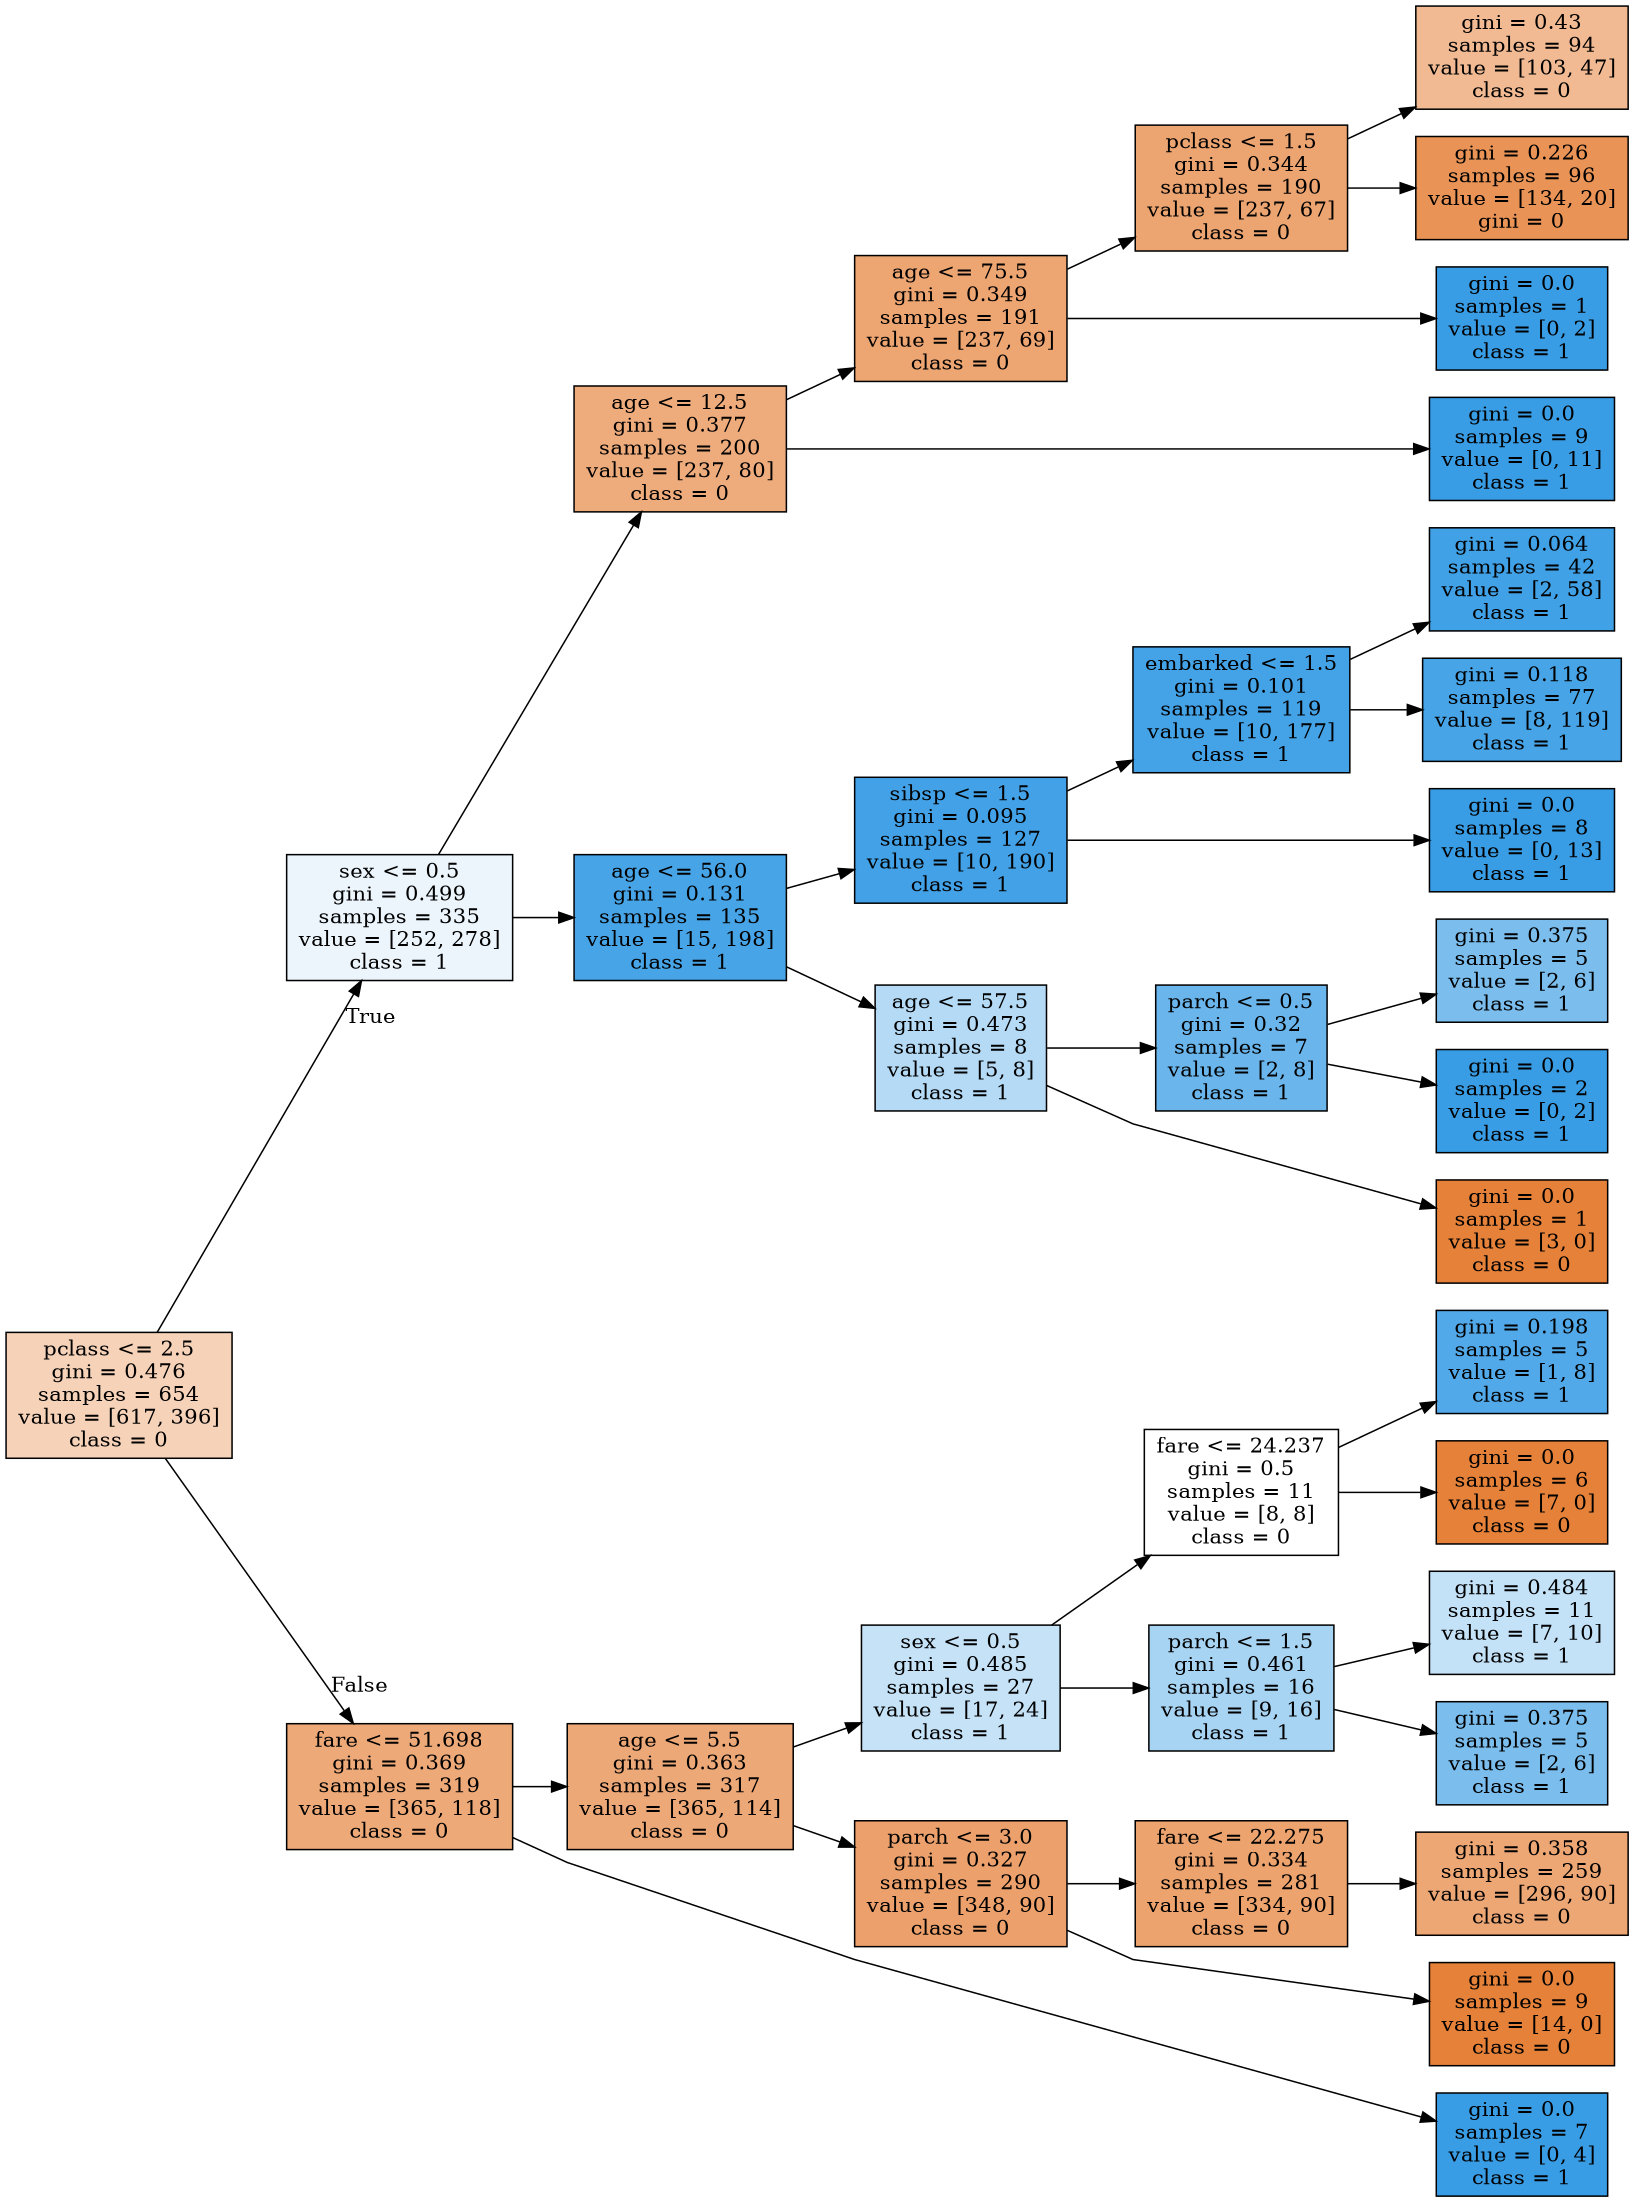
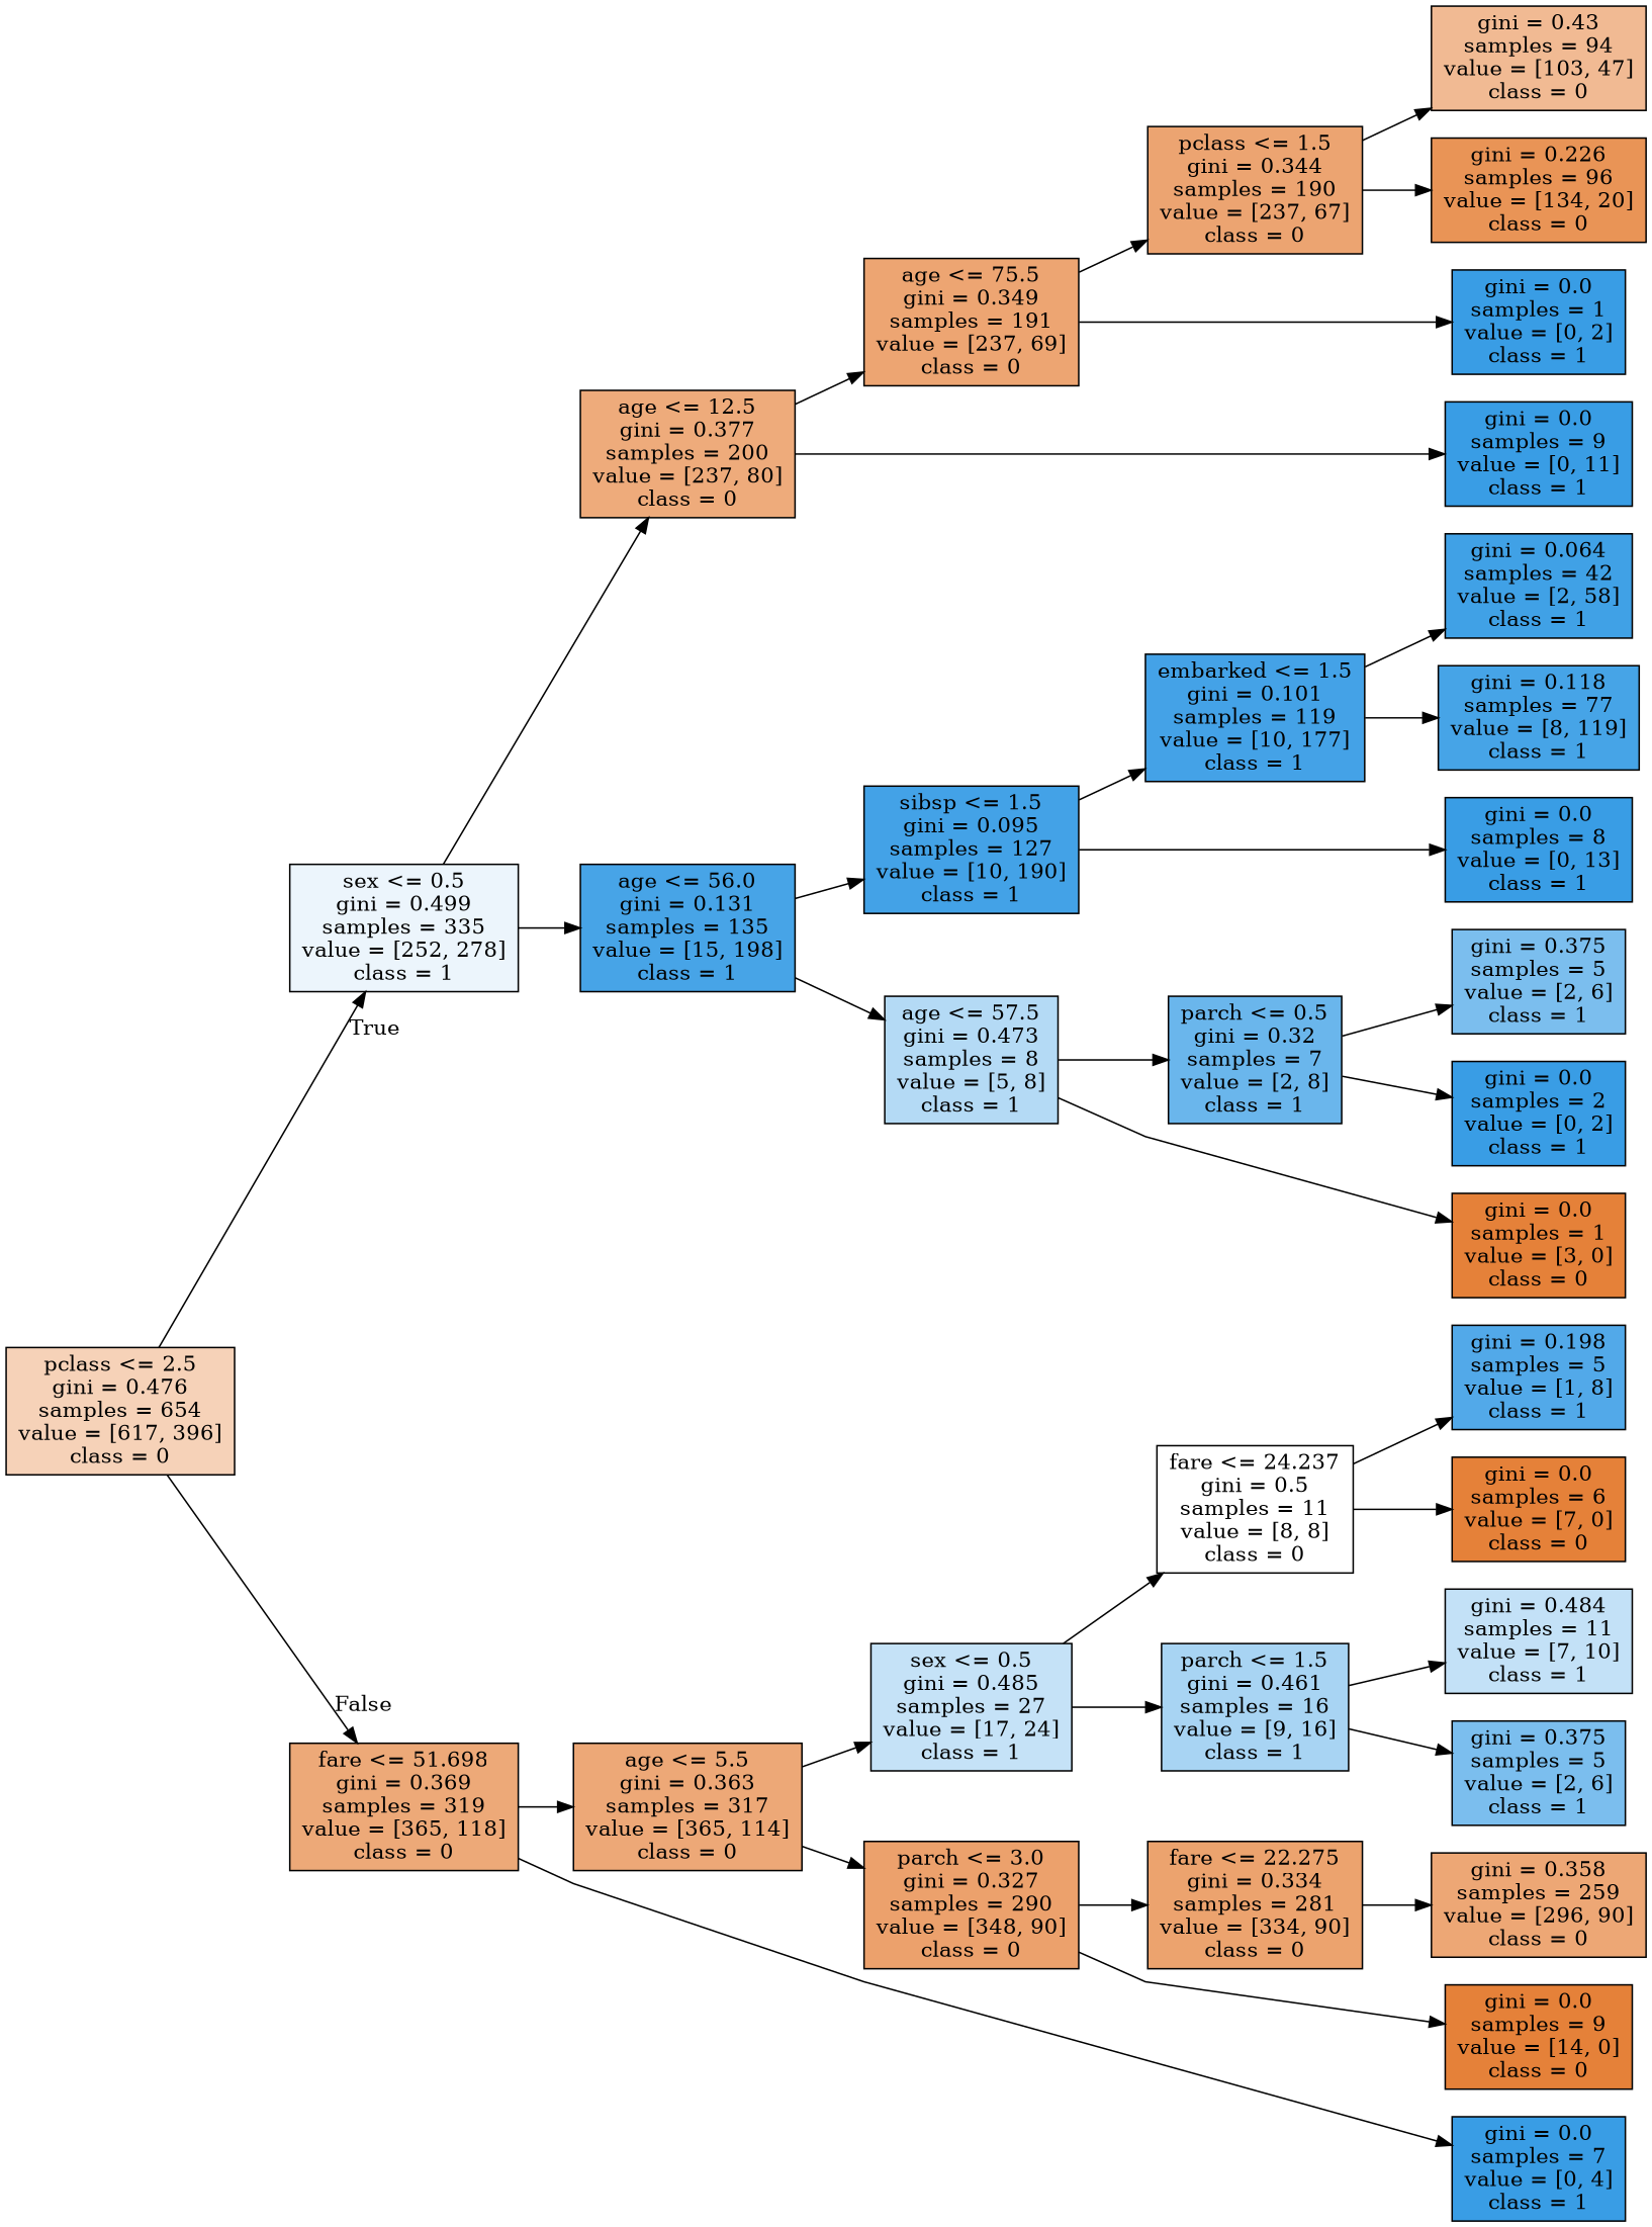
  digraph {
    rankdir=LR
    ranksep=equally
    splines=polyline
    node [color=black fillcolor="#399de5ff" shape=box style=filled]
    n1 [fillcolor="#e581395b" label="pclass <= 2.5\ngini = 0.476\nsamples = 654\nvalue = [617, 396]\nclass = 0"]
    n2 [fillcolor="#399de518" label="sex <= 0.5\ngini = 0.499\nsamples = 335\nvalue = [252, 278]\nclass = 1"]
    n3 [fillcolor="#e58139ad" label="fare <= 51.698\ngini = 0.369\nsamples = 319\nvalue = [365, 118]\nclass = 0"]
    n4 [fillcolor="#e58139a9" label="age <= 12.5\ngini = 0.377\nsamples = 200\nvalue = [237, 80]\nclass = 0"]
    n5 [fillcolor="#399de5ec" label="age <= 56.0\ngini = 0.131\nsamples = 135\nvalue = [15, 198]\nclass = 1"]
    n6 [fillcolor="#e58139af" label="age <= 5.5\ngini = 0.363\nsamples = 317\nvalue = [365, 114]\nclass = 0"]
    n7 [fillcolor="#e58139b5" label="age <= 75.5\ngini = 0.349\nsamples = 191\nvalue = [237, 69]\nclass = 0"]
    n8 [fillcolor="#399de5f2" label="sibsp <= 1.5\ngini = 0.095\nsamples = 127\nvalue = [10, 190]\nclass = 1"]
    n9 [fillcolor="#399de560" label="age <= 57.5\ngini = 0.473\nsamples = 8\nvalue = [5, 8]\nclass = 1"]
    n10 [fillcolor="#399de54a" label="sex <= 0.5\ngini = 0.485\nsamples = 27\nvalue = [17, 24]\nclass = 1"]
    n11 [fillcolor="#e58139bd" label="parch <= 3.0\ngini = 0.327\nsamples = 290\nvalue = [348, 90]\nclass = 0"]
    n12 [fillcolor="#e58139b7" label="pclass <= 1.5\ngini = 0.344\nsamples = 190\nvalue = [237, 67]\nclass = 0"]
    n13 [fillcolor="#399de5f1" label="embarked <= 1.5\ngini = 0.101\nsamples = 119\nvalue = [10, 177]\nclass = 1"]
    n14 [fillcolor="#399de5bf" label="parch <= 0.5\ngini = 0.32\nsamples = 7\nvalue = [2, 8]\nclass = 1"]
    n15 [fillcolor="#e5813900" label="fare <= 24.237\ngini = 0.5\nsamples = 11\nvalue = [8, 8]\nclass = 0"]
    n16 [fillcolor="#399de570" label="parch <= 1.5\ngini = 0.461\nsamples = 16\nvalue = [9, 16]\nclass = 1"]
    n17 [fillcolor="#e58139ba" label="fare <= 22.275\ngini = 0.334\nsamples = 281\nvalue = [334, 90]\nclass = 0"]
    n18 [label="gini = 0.0\nsamples = 9\nvalue = [0, 11]\nclass = 1"]
    n19 [fillcolor="#e581398b" label="gini = 0.43\nsamples = 94\nvalue = [103, 47]\nclass = 0"]
-   n20 [fillcolor="#e58139d9" label="gini = 0.226\nsamples = 96\nvalue = [134, 20]\ngini = 0"]
+   n20 [fillcolor="#e58139d9" label="gini = 0.226\nsamples = 96\nvalue = [134, 20]\nclass = 0"]
    n21 [label="gini = 0.0\nsamples = 1\nvalue = [0, 2]\nclass = 1"]
    n22 [fillcolor="#399de5f6" label="gini = 0.064\nsamples = 42\nvalue = [2, 58]\nclass = 1"]
    n23 [fillcolor="#399de5ee" label="gini = 0.118\nsamples = 77\nvalue = [8, 119]\nclass = 1"]
    n24 [label="gini = 0.0\nsamples = 8\nvalue = [0, 13]\nclass = 1"]
    n25 [fillcolor="#e58139ff" label="gini = 0.0\nsamples = 1\nvalue = [3, 0]\nclass = 0"]
    n26 [fillcolor="#399de5aa" label="gini = 0.375\nsamples = 5\nvalue = [2, 6]\nclass = 1"]
    n27 [label="gini = 0.0\nsamples = 2\nvalue = [0, 2]\nclass = 1"]
    n28 [fillcolor="#399de5df" label="gini = 0.198\nsamples = 5\nvalue = [1, 8]\nclass = 1"]
    n29 [fillcolor="#e58139ff" label="gini = 0.0\nsamples = 6\nvalue = [7, 0]\nclass = 0"]
    n30 [fillcolor="#399de54d" label="gini = 0.484\nsamples = 11\nvalue = [7, 10]\nclass = 1"]
    n31 [fillcolor="#399de5aa" label="gini = 0.375\nsamples = 5\nvalue = [2, 6]\nclass = 1"]
    n32 [fillcolor="#e58139b1" label="gini = 0.358\nsamples = 259\nvalue = [296, 90]\nclass = 0"]
    n33 [fillcolor="#e58139ff" label="gini = 0.0\nsamples = 9\nvalue = [14, 0]\nclass = 0"]
    n34 [label="gini = 0.0\nsamples = 7\nvalue = [0, 4]\nclass = 1"]
    subgraph sub_1 {
      rank=same
      n1
    }
    subgraph sub_2 {
      rank=same
      n2
      n3
    }
    subgraph sub_3 {
      rank=same
      n4
      n5
      n6
    }
    subgraph sub_4 {
      rank=same
      n7
      n8
      n9
      n10
      n11
    }
    subgraph sub_5 {
      rank=same
      n12
      n13
      n14
      n15
      n16
      n17
    }
    subgraph sub_6 {
      rank=same
      n18
      n19
      n20
      n21
      n22
      n23
      n24
      n25
      n26
      n27
      n28
      n29
      n30
      n31
      n32
      n33
      n34
    }
    n1 -> n2 [headlabel=True labelangle=45 labeldistance=2.5]
    n1 -> n3 [headlabel=False labelangle=-45 labeldistance=2.5]
    n2 -> n4
    n2 -> n5
    n3 -> n6
    n3 -> n34
    n4 -> n7
    n4 -> n18
    n5 -> n8
    n5 -> n9
    n6 -> n10
    n6 -> n11
    n7 -> n12
    n7 -> n21
    n8 -> n13
    n8 -> n24
    n9 -> n14
    n9 -> n25
    n10 -> n15
    n10 -> n16
    n11 -> n17
    n11 -> n33
    n12 -> n19
    n12 -> n20
    n13 -> n22
    n13 -> n23
    n14 -> n26
    n14 -> n27
    n15 -> n28
    n15 -> n29
    n16 -> n30
    n16 -> n31
    n17 -> n32
  }
